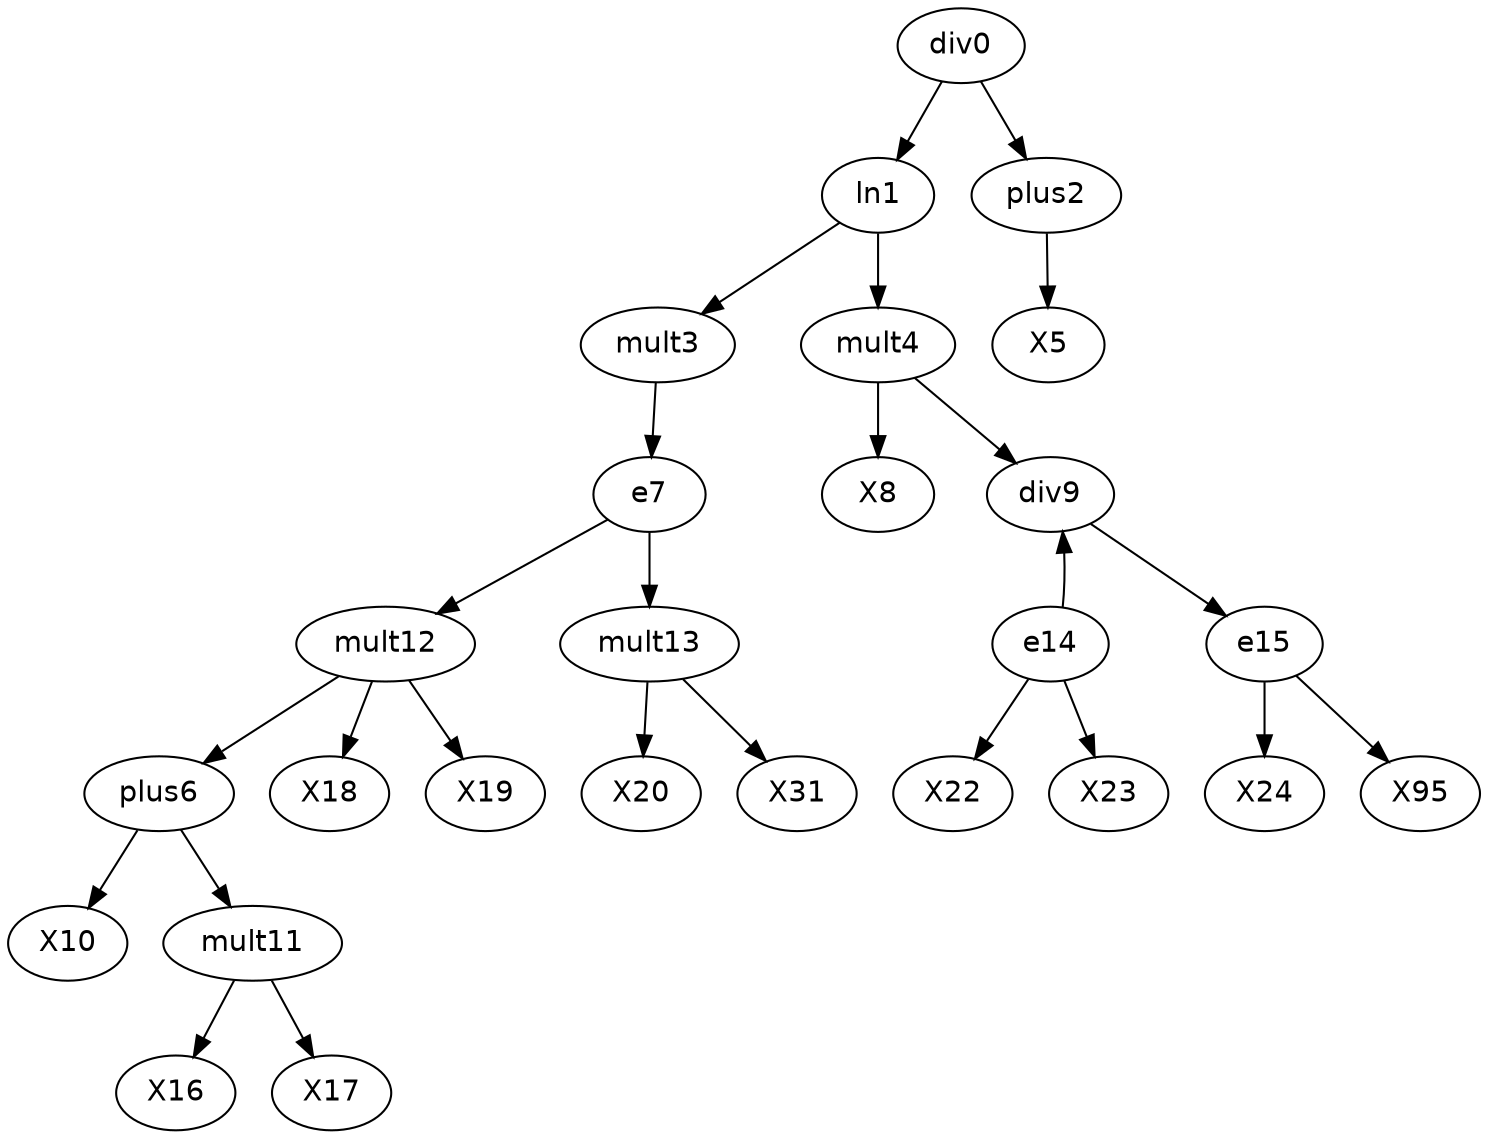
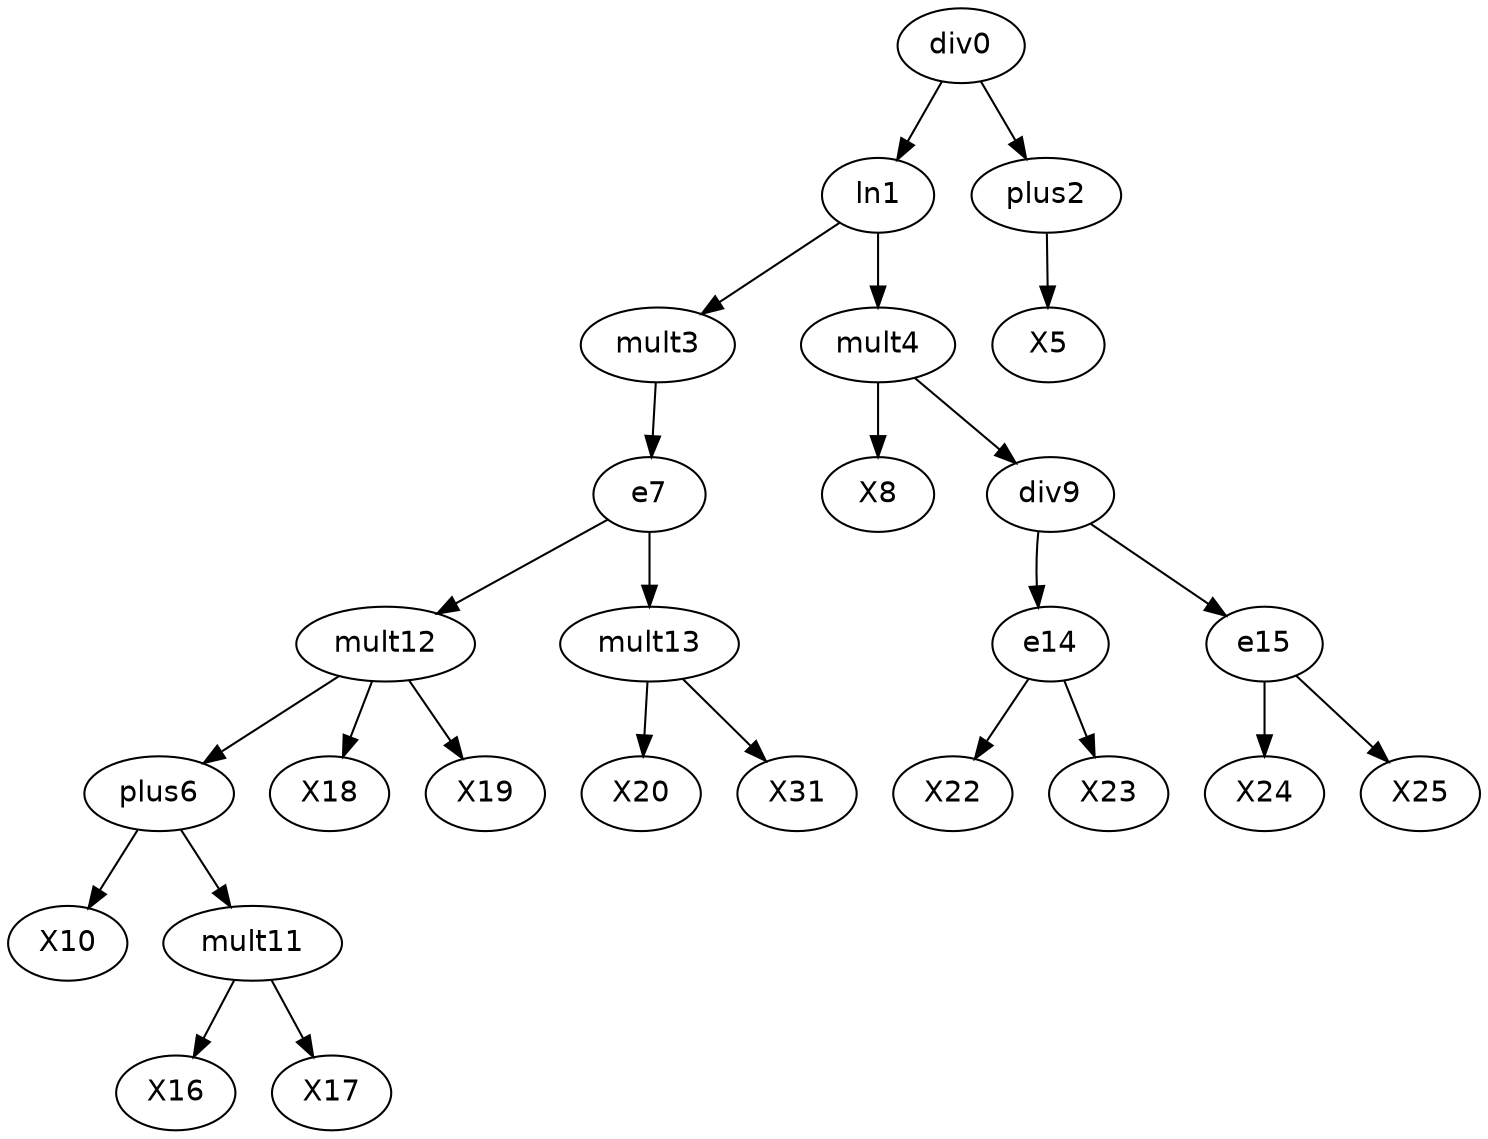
  digraph {
    fontname="DejaVu Sans"
    node [fontname="DejaVu Sans"]
    edge [fontname="DejaVu Sans"]
    n1 [label=div0]
    ln1
    plus2
    mult3
    mult4
    X5
    e7
    X8
    div9
    plus6
    X10
    mult11
    mult12
    mult13
    e14
    e15
    X16
    X17
    X18
    X19
    X20
    n22 [label=X31]
    X22
    X23
    X24
-   X25 [label=X95]
+   X25
    n1 -> ln1
    n1 -> plus2
    ln1 -> mult3
    ln1 -> mult4
    plus2 -> X5
    mult3 -> e7
    mult4 -> X8
    mult4 -> div9
    e7 -> mult12
    e7 -> mult13
-   e14 -> div9
+   div9 -> e14
    div9 -> e15
    plus6 -> X10
    plus6 -> mult11
    mult11 -> X16
    mult11 -> X17
    mult12 -> plus6
    mult12 -> X18
    mult12 -> X19
    mult13 -> X20
    mult13 -> n22
    e14 -> X22
    e14 -> X23
    e15 -> X24
    e15 -> X25
  }
